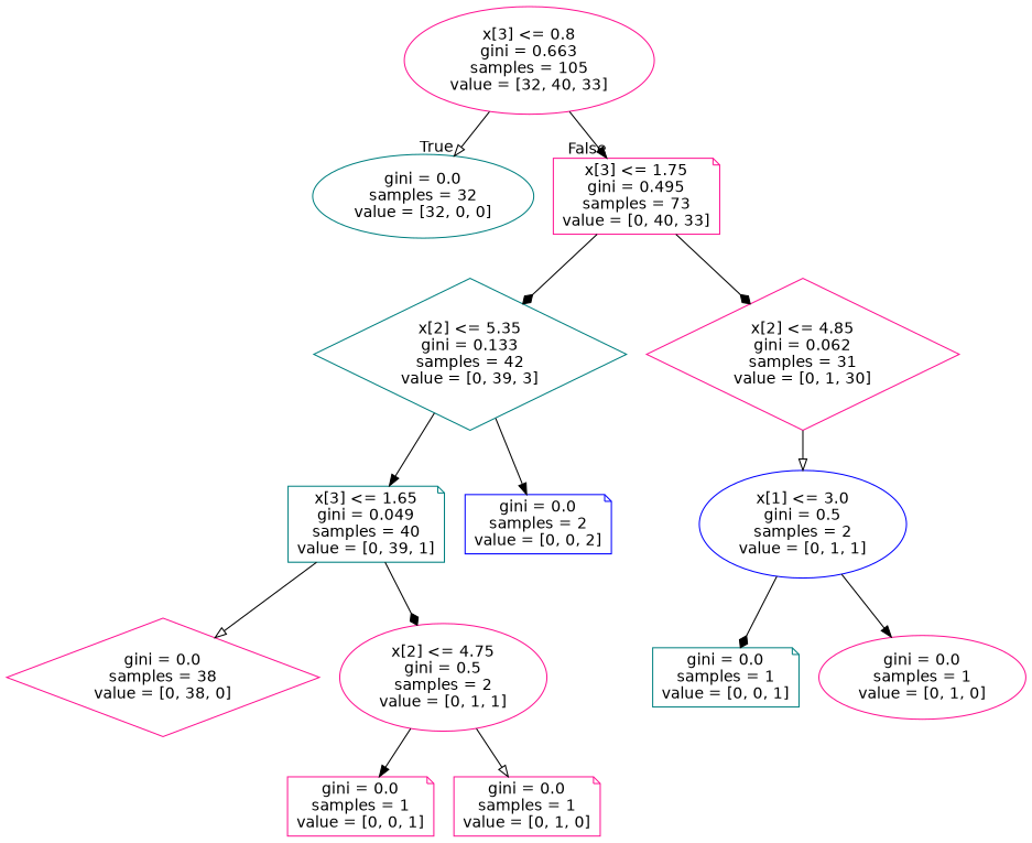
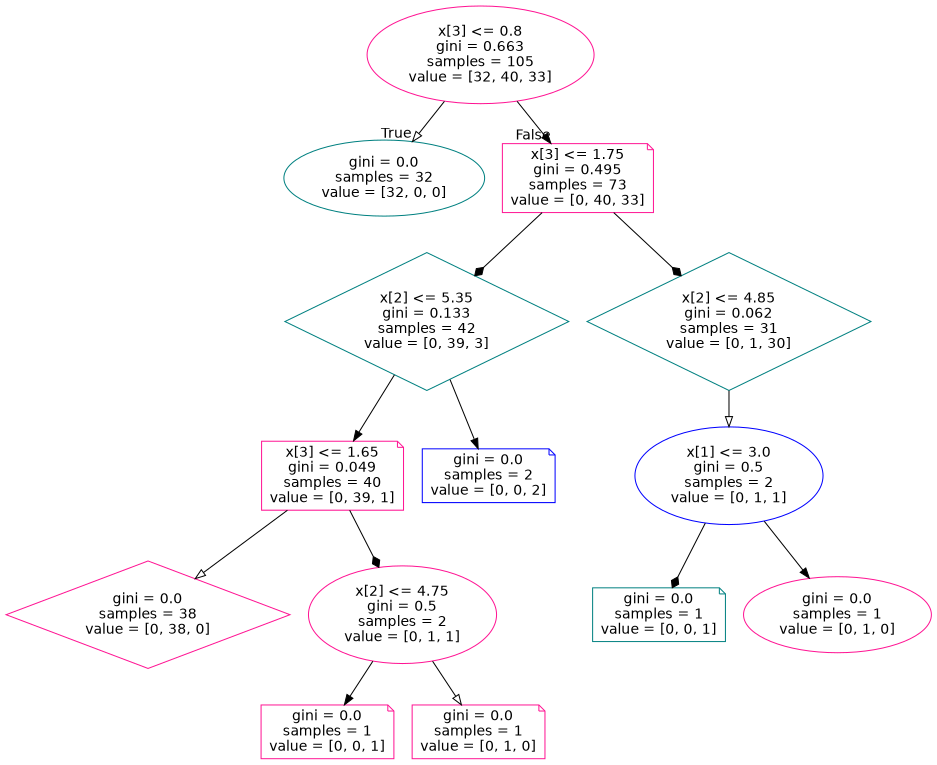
  digraph {
    node [color=deeppink fontname=helvetica shape=note]
    edge [arrowhead=normal fontname=helvetica]
    n1 [label="x[3] <= 0.8\ngini = 0.663\nsamples = 105\nvalue = [32, 40, 33]" shape=ellipse]
    n2 [color=teal label="gini = 0.0\nsamples = 32\nvalue = [32, 0, 0]" shape=ellipse]
    n3 [label="x[3] <= 1.75\ngini = 0.495\nsamples = 73\nvalue = [0, 40, 33]"]
    n4 [color=teal label="x[2] <= 5.35\ngini = 0.133\nsamples = 42\nvalue = [0, 39, 3]" shape=diamond]
-   n5 [label="x[2] <= 4.85\ngini = 0.062\nsamples = 31\nvalue = [0, 1, 30]" shape=diamond]
-   n6 [color=teal label="x[3] <= 1.65\ngini = 0.049\nsamples = 40\nvalue = [0, 39, 1]"]
+   n5 [color=teal label="x[2] <= 4.85\ngini = 0.062\nsamples = 31\nvalue = [0, 1, 30]" shape=diamond]
+   n6 [label="x[3] <= 1.65\ngini = 0.049\nsamples = 40\nvalue = [0, 39, 1]"]
    n7 [color=blue label="gini = 0.0\nsamples = 2\nvalue = [0, 0, 2]"]
    n8 [color=blue label="x[1] <= 3.0\ngini = 0.5\nsamples = 2\nvalue = [0, 1, 1]" shape=ellipse]
    n9 [label="gini = 0.0\nsamples = 38\nvalue = [0, 38, 0]" shape=diamond]
    n10 [label="x[2] <= 4.75\ngini = 0.5\nsamples = 2\nvalue = [0, 1, 1]" shape=ellipse]
    n11 [label="gini = 0.0\nsamples = 1\nvalue = [0, 0, 1]"]
    n12 [label="gini = 0.0\nsamples = 1\nvalue = [0, 1, 0]"]
    n13 [color=teal label="gini = 0.0\nsamples = 1\nvalue = [0, 0, 1]"]
    n14 [label="gini = 0.0\nsamples = 1\nvalue = [0, 1, 0]" shape=ellipse]
    n1 -> n2 [arrowhead=onormal headlabel=True labelangle=45 labeldistance=2.5]
    n1 -> n3 [headlabel=False labelangle=-45 labeldistance=2.5]
    n3 -> n4 [arrowhead=diamond]
    n3 -> n5 [arrowhead=diamond]
    n4 -> n6
    n4 -> n7
    n5 -> n8 [arrowhead=onormal]
    n6 -> n9 [arrowhead=onormal]
    n6 -> n10 [arrowhead=diamond]
    n8 -> n13 [arrowhead=diamond]
    n8 -> n14
    n10 -> n11
    n10 -> n12 [arrowhead=onormal]
  }
